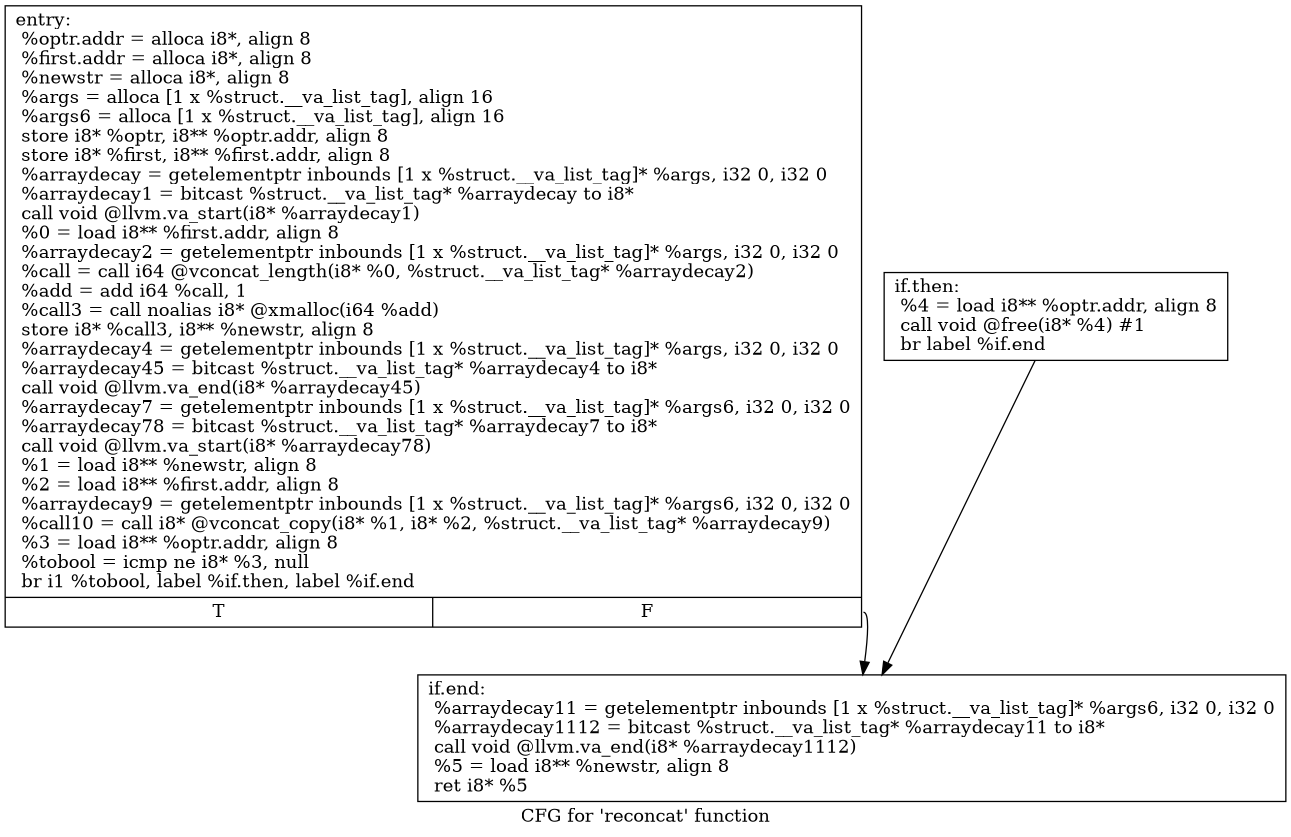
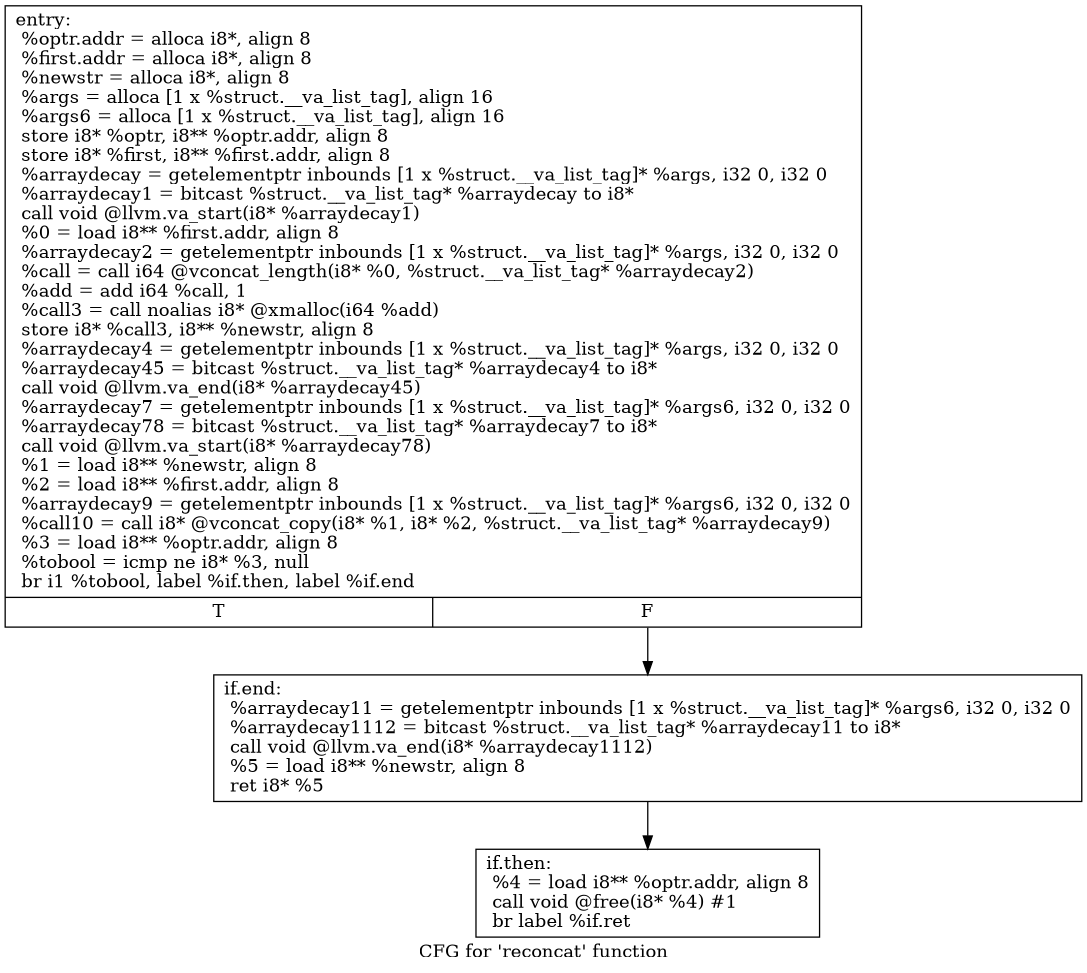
  digraph {
    label="CFG for 'reconcat' function"
    node [shape=record]
    n1 [label="{entry:\l  %optr.addr = alloca i8*, align 8\l  %first.addr = alloca i8*, align 8\l  %newstr = alloca i8*, align 8\l  %args = alloca [1 x %struct.__va_list_tag], align 16\l  %args6 = alloca [1 x %struct.__va_list_tag], align 16\l  store i8* %optr, i8** %optr.addr, align 8\l  store i8* %first, i8** %first.addr, align 8\l  %arraydecay = getelementptr inbounds [1 x %struct.__va_list_tag]* %args, i32 0, i32 0\l  %arraydecay1 = bitcast %struct.__va_list_tag* %arraydecay to i8*\l  call void @llvm.va_start(i8* %arraydecay1)\l  %0 = load i8** %first.addr, align 8\l  %arraydecay2 = getelementptr inbounds [1 x %struct.__va_list_tag]* %args, i32 0, i32 0\l  %call = call i64 @vconcat_length(i8* %0, %struct.__va_list_tag* %arraydecay2)\l  %add = add i64 %call, 1\l  %call3 = call noalias i8* @xmalloc(i64 %add)\l  store i8* %call3, i8** %newstr, align 8\l  %arraydecay4 = getelementptr inbounds [1 x %struct.__va_list_tag]* %args, i32 0, i32 0\l  %arraydecay45 = bitcast %struct.__va_list_tag* %arraydecay4 to i8*\l  call void @llvm.va_end(i8* %arraydecay45)\l  %arraydecay7 = getelementptr inbounds [1 x %struct.__va_list_tag]* %args6, i32 0, i32 0\l  %arraydecay78 = bitcast %struct.__va_list_tag* %arraydecay7 to i8*\l  call void @llvm.va_start(i8* %arraydecay78)\l  %1 = load i8** %newstr, align 8\l  %2 = load i8** %first.addr, align 8\l  %arraydecay9 = getelementptr inbounds [1 x %struct.__va_list_tag]* %args6, i32 0, i32 0\l  %call10 = call i8* @vconcat_copy(i8* %1, i8* %2, %struct.__va_list_tag* %arraydecay9)\l  %3 = load i8** %optr.addr, align 8\l  %tobool = icmp ne i8* %3, null\l  br i1 %tobool, label %if.then, label %if.end\l|{<s0>T|<s1>F}}"]
    n2 [label="{if.end:                                           \l  %arraydecay11 = getelementptr inbounds [1 x %struct.__va_list_tag]* %args6, i32 0, i32 0\l  %arraydecay1112 = bitcast %struct.__va_list_tag* %arraydecay11 to i8*\l  call void @llvm.va_end(i8* %arraydecay1112)\l  %5 = load i8** %newstr, align 8\l  ret i8* %5\l}"]
-   n3 [label="{if.then:                                          \l  %4 = load i8** %optr.addr, align 8\l  call void @free(i8* %4) #1\l  br label %if.end\l}"]
+   n3 [label="{if.then:                                          \l  %4 = load i8** %optr.addr, align 8\l  call void @free(i8* %4) #1\l  br label %if.ret\l}"]
    n1 -> n2 [tailport=s1]
-   n3 -> n2
+   n2 -> n3
  }
